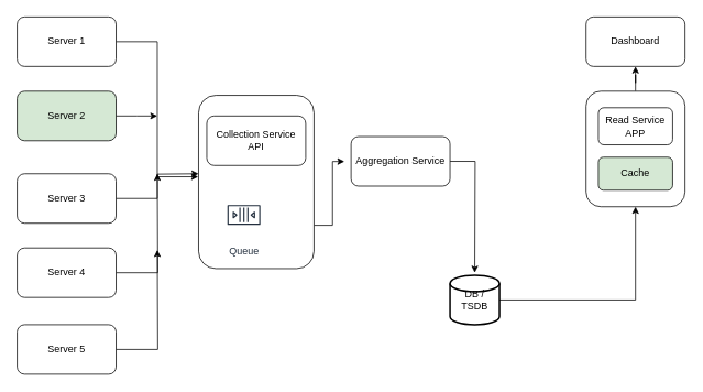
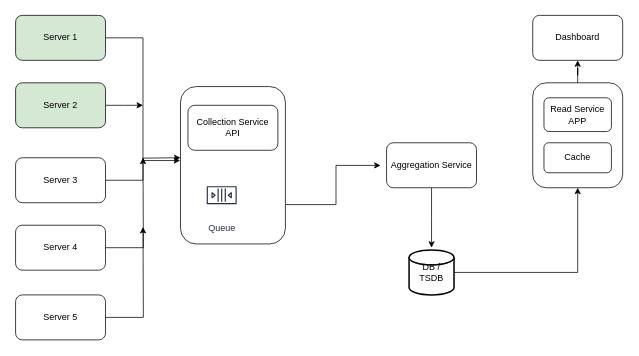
  <mxCell id="0" />
  <mxCell id="1" parent="0" />
  <mxCell id="2" style="edgeStyle=orthogonalEdgeStyle;rounded=0;orthogonalLoop=1;jettySize=auto;html=1;exitX=1;exitY=0.75;exitDx=0;exitDy=0;entryX=-0.067;entryY=0.503;entryDx=0;entryDy=0;entryPerimeter=0;" parent="1" source="3" target="7" edge="1"><mxGeometry relative="1" as="geometry" /></mxCell>
  <mxCell id="3" value="" style="rounded=1;whiteSpace=wrap;html=1;" parent="1" vertex="1"><mxGeometry x="240" y="115" width="140" height="210" as="geometry" /></mxCell>
  <mxCell id="4" value="Collection Service API" style="rounded=1;whiteSpace=wrap;html=1;" parent="1" vertex="1"><mxGeometry x="250" y="140" width="120" height="60" as="geometry" /></mxCell>
  <mxCell id="5" value="Queue" style="outlineConnect=0;fontColor=#232F3E;gradientColor=none;strokeColor=#232F3E;fillColor=#ffffff;dashed=0;verticalLabelPosition=bottom;verticalAlign=top;align=center;html=1;fontSize=12;fontStyle=0;aspect=fixed;shape=mxgraph.aws4.resourceIcon;resIcon=mxgraph.aws4.queue;" parent="1" vertex="1"><mxGeometry x="270" y="230" width="50" height="60" as="geometry" /></mxCell>
  <mxCell id="6" style="edgeStyle=orthogonalEdgeStyle;rounded=0;orthogonalLoop=1;jettySize=auto;html=1;" parent="1" source="7" edge="1"><mxGeometry relative="1" as="geometry"><mxPoint x="575" y="330" as="targetPoint" /></mxGeometry></mxCell>
- <mxCell id="7" value="Aggregation Service" style="rounded=1;whiteSpace=wrap;html=1;" parent="1" vertex="1"><mxGeometry x="425" y="165" width="120" height="60" as="geometry" /></mxCell>
+ <mxCell id="7" value="Aggregation Service" style="rounded=1;whiteSpace=wrap;html=1;" parent="1" vertex="1"><mxGeometry x="515" y="190" width="120" height="60" as="geometry" /></mxCell>
  <mxCell id="8" style="edgeStyle=orthogonalEdgeStyle;rounded=0;orthogonalLoop=1;jettySize=auto;html=1;entryX=0.5;entryY=1;entryDx=0;entryDy=0;" parent="1" source="9" target="11" edge="1"><mxGeometry relative="1" as="geometry" /></mxCell>
  <mxCell id="9" value="DB / TSDB" style="strokeWidth=2;html=1;shape=mxgraph.flowchart.database;whiteSpace=wrap;" parent="1" vertex="1"><mxGeometry x="545" y="333" width="60" height="60" as="geometry" /></mxCell>
  <mxCell id="10" style="edgeStyle=orthogonalEdgeStyle;rounded=0;orthogonalLoop=1;jettySize=auto;html=1;exitX=0.5;exitY=0;exitDx=0;exitDy=0;" parent="1" source="11" target="16" edge="1"><mxGeometry relative="1" as="geometry"><mxPoint x="770" y="50" as="targetPoint" /></mxGeometry></mxCell>
  <mxCell id="11" value="" style="rounded=1;whiteSpace=wrap;html=1;" parent="1" vertex="1"><mxGeometry x="710" y="110" width="120" height="140" as="geometry" /></mxCell>
  <mxCell id="12" style="edgeStyle=orthogonalEdgeStyle;rounded=0;orthogonalLoop=1;jettySize=auto;html=1;exitX=1;exitY=0.5;exitDx=0;exitDy=0;" parent="1" source="13" edge="1"><mxGeometry relative="1" as="geometry"><mxPoint x="190" y="302.4" as="targetPoint" /></mxGeometry></mxCell>
  <mxCell id="13" value="Server 5" style="rounded=1;whiteSpace=wrap;html=1;" parent="1" vertex="1"><mxGeometry x="20" y="393" width="120" height="60" as="geometry" /></mxCell>
  <mxCell id="14" value="Read Service APP" style="rounded=1;whiteSpace=wrap;html=1;" parent="1" vertex="1"><mxGeometry x="725" y="130" width="90" height="45" as="geometry" /></mxCell>
- <mxCell id="15" value="Cache" style="rounded=1;whiteSpace=wrap;html=1;fillColor=#d5e8d4;" parent="1" vertex="1"><mxGeometry x="725" y="190" width="90" height="40" as="geometry" /></mxCell>
+ <mxCell id="15" value="Cache" style="rounded=1;whiteSpace=wrap;html=1;" parent="1" vertex="1"><mxGeometry x="725" y="190" width="90" height="40" as="geometry" /></mxCell>
  <mxCell id="16" value="Dashboard" style="rounded=1;whiteSpace=wrap;html=1;" parent="1" vertex="1"><mxGeometry x="710" y="20" width="120" height="60" as="geometry" /></mxCell>
  <mxCell id="17" style="edgeStyle=orthogonalEdgeStyle;rounded=0;orthogonalLoop=1;jettySize=auto;html=1;exitX=1;exitY=0.5;exitDx=0;exitDy=0;" parent="1" source="18" edge="1"><mxGeometry relative="1" as="geometry"><mxPoint x="190" y="210" as="targetPoint" /></mxGeometry></mxCell>
  <mxCell id="18" value="Server 4" style="rounded=1;whiteSpace=wrap;html=1;" parent="1" vertex="1"><mxGeometry x="20" y="300" width="120" height="60" as="geometry" /></mxCell>
  <mxCell id="19" style="edgeStyle=orthogonalEdgeStyle;rounded=0;orthogonalLoop=1;jettySize=auto;html=1;exitX=1;exitY=0.5;exitDx=0;exitDy=0;" parent="1" source="20" edge="1"><mxGeometry relative="1" as="geometry"><mxPoint x="240" y="210" as="targetPoint" /></mxGeometry></mxCell>
  <mxCell id="20" value="Server 3" style="rounded=1;whiteSpace=wrap;html=1;" parent="1" vertex="1"><mxGeometry x="20" y="210" width="120" height="60" as="geometry" /></mxCell>
  <mxCell id="21" style="edgeStyle=orthogonalEdgeStyle;rounded=0;orthogonalLoop=1;jettySize=auto;html=1;exitX=1;exitY=0.5;exitDx=0;exitDy=0;" parent="1" source="22" edge="1"><mxGeometry relative="1" as="geometry"><mxPoint x="190" y="140" as="targetPoint" /></mxGeometry></mxCell>
  <mxCell id="22" value="Server 2" style="rounded=1;whiteSpace=wrap;html=1;fillColor=#d5e8d4;" parent="1" vertex="1"><mxGeometry x="20" y="110" width="120" height="60" as="geometry" /></mxCell>
  <mxCell id="23" style="edgeStyle=orthogonalEdgeStyle;rounded=0;orthogonalLoop=1;jettySize=auto;html=1;exitX=1;exitY=0.5;exitDx=0;exitDy=0;entryX=-0.003;entryY=0.47;entryDx=0;entryDy=0;entryPerimeter=0;" parent="1" source="24" target="3" edge="1"><mxGeometry relative="1" as="geometry" /></mxCell>
- <mxCell id="24" value="Server 1" style="rounded=1;whiteSpace=wrap;html=1;" parent="1" vertex="1"><mxGeometry x="20" y="20" width="120" height="60" as="geometry" /></mxCell>
+ <mxCell id="24" value="Server 1" style="rounded=1;whiteSpace=wrap;html=1;fillColor=#d5e8d4;" parent="1" vertex="1"><mxGeometry x="20" y="20" width="120" height="60" as="geometry" /></mxCell>
